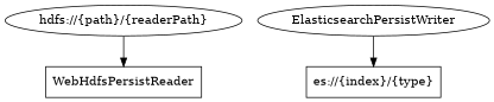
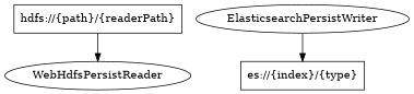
  digraph {
    node [shape=ellipse]
-   n1 [label=WebHdfsPersistReader shape=box]
+   n1 [label=WebHdfsPersistReader]
    n2 [label=ElasticsearchPersistWriter]
    n3 [label="es://{index}/{type}" shape=box]
-   n4 [label="hdfs://{path}/{readerPath}"]
+   n4 [label="hdfs://{path}/{readerPath}" shape=box]
    n2 -> n3
    n4 -> n1
  }
